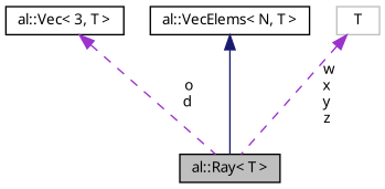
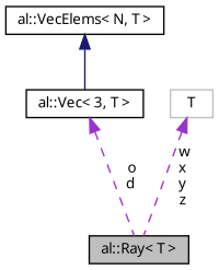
  digraph {
    node [color=black fontname="FreeSans.ttf" fontsize=10 shape=record]
    edge [color=darkorchid3 dir=back fontname="FreeSans.ttf" fontsize=10 labelfontname="FreeSans.ttf" labelfontsize=10 style=dashed]
    n1 [fillcolor=grey75 fontcolor=black height=0.2 label="al::Ray\< T \>" style=filled width=0.4]
    n2 [height=0.2 label="al::Vec\< 3, T \>" width=0.4]
    n3 [height=0.2 label="al::VecElems\< N, T \>" width=0.4]
    n4 [color=grey75 height=0.2 label=T width=0.4]
    n2 -> n1 [label=" o\nd"]
-   n3 -> n1 [color=midnightblue style=solid]
+   n3 -> n2 [color=midnightblue style=solid]
    n4 -> n1 [label=" w\nx\ny\nz"]
  }
